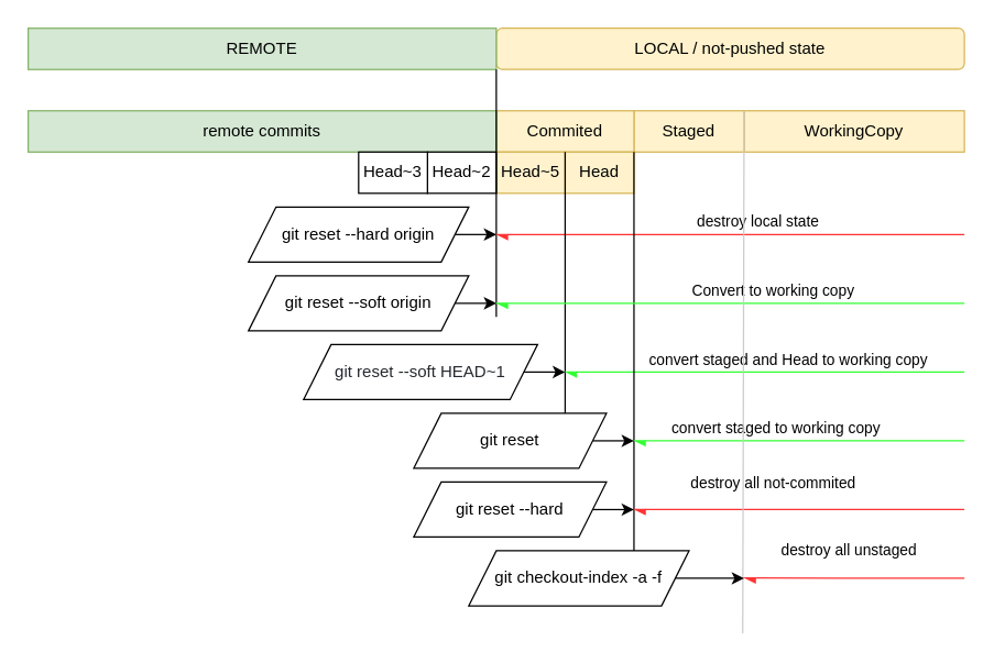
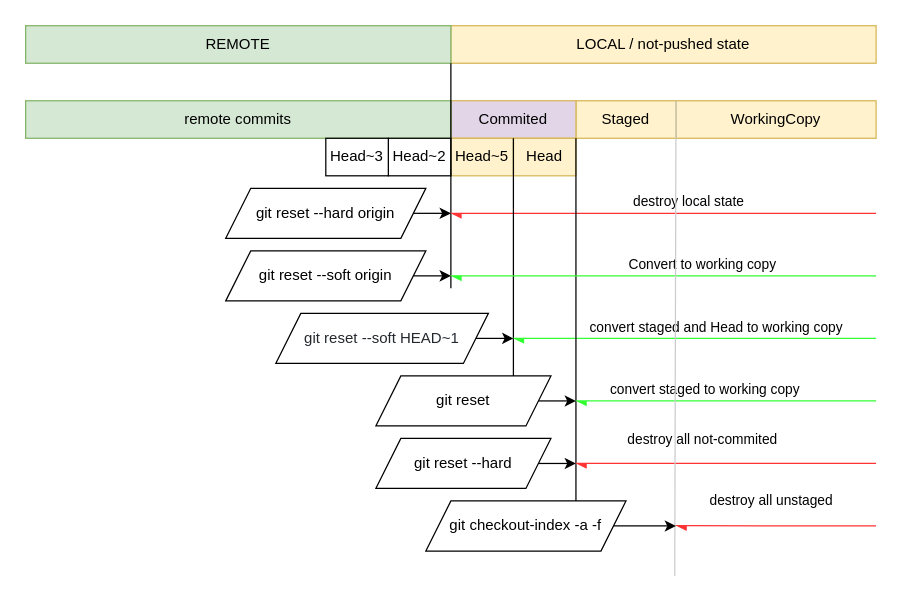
  <mxCell id="0" />
  <mxCell id="1" parent="0" />
  <mxCell id="2" value="WorkingCopy" style="rounded=0;whiteSpace=wrap;html=1;fillColor=#fff2cc;strokeColor=#d6b656;" vertex="1" parent="1"><mxGeometry x="540" y="80" width="160" height="30" as="geometry" /></mxCell>
  <mxCell id="3" value="Staged" style="rounded=0;whiteSpace=wrap;html=1;fillColor=#fff2cc;strokeColor=#d6b656;" vertex="1" parent="1"><mxGeometry x="460" y="80" width="80" height="30" as="geometry" /></mxCell>
- <mxCell id="4" value="Commited" style="rounded=0;whiteSpace=wrap;html=1;fillColor=#fff2cc;strokeColor=#d6b656;" vertex="1" parent="1"><mxGeometry x="360" y="80" width="100" height="30" as="geometry" /></mxCell>
+ <mxCell id="4" value="Commited" style="rounded=0;whiteSpace=wrap;html=1;fillColor=#e1d5e7;strokeColor=#d6b656;" vertex="1" parent="1"><mxGeometry x="360" y="80" width="100" height="30" as="geometry" /></mxCell>
  <mxCell id="5" value="remote commits" style="rounded=0;whiteSpace=wrap;html=1;fillColor=#d5e8d4;strokeColor=#82b366;" vertex="1" parent="1"><mxGeometry x="20" y="80" width="340" height="30" as="geometry" /></mxCell>
  <mxCell id="6" value="Head" style="rounded=0;whiteSpace=wrap;html=1;fillColor=#fff2cc;strokeColor=#d6b656;" vertex="1" parent="1"><mxGeometry x="410" y="110" width="50" height="30" as="geometry" /></mxCell>
- <mxCell id="7" value="LOCAL / not-pushed state" style="whiteSpace=wrap;html=1;fillColor=#fff2cc;strokeColor=#d6b656;rounded=1;" vertex="1" parent="1"><mxGeometry x="360" y="20" width="340" height="30" as="geometry" /></mxCell>
+ <mxCell id="7" value="LOCAL / not-pushed state" style="rounded=0;whiteSpace=wrap;html=1;fillColor=#fff2cc;strokeColor=#d6b656;" vertex="1" parent="1"><mxGeometry x="360" y="20" width="340" height="30" as="geometry" /></mxCell>
  <mxCell id="8" value="REMOTE" style="rounded=0;whiteSpace=wrap;html=1;fillColor=#d5e8d4;strokeColor=#82b366;" vertex="1" parent="1"><mxGeometry x="20" y="20" width="340" height="30" as="geometry" /></mxCell>
  <mxCell id="9" value="Head~5" style="rounded=0;whiteSpace=wrap;html=1;fillColor=#fff2cc;strokeColor=#d6b656;" vertex="1" parent="1"><mxGeometry x="360" y="110" width="50" height="30" as="geometry" /></mxCell>
  <mxCell id="10" value="Head~2" style="rounded=0;whiteSpace=wrap;html=1;" vertex="1" parent="1"><mxGeometry x="310" y="110" width="50" height="30" as="geometry" /></mxCell>
  <mxCell id="11" style="edgeStyle=orthogonalEdgeStyle;rounded=0;orthogonalLoop=1;jettySize=auto;html=1;" edge="1" parent="1" source="12"><mxGeometry relative="1" as="geometry"><mxPoint x="360" y="170" as="targetPoint" /></mxGeometry></mxCell>
  <mxCell id="12" value="git reset --hard origin" style="shape=parallelogram;perimeter=parallelogramPerimeter;whiteSpace=wrap;html=1;fixedSize=1;" vertex="1" parent="1"><mxGeometry x="180" y="150" width="160" height="40" as="geometry" /></mxCell>
  <mxCell id="13" value="" style="endArrow=none;html=1;rounded=0;entryX=1;entryY=1;entryDx=0;entryDy=0;" edge="1" parent="1" target="8"><mxGeometry width="50" height="50" relative="1" as="geometry"><mxPoint x="360" y="230" as="sourcePoint" /><mxPoint x="370" y="180" as="targetPoint" /></mxGeometry></mxCell>
  <mxCell id="14" value="Head~3" style="rounded=0;whiteSpace=wrap;html=1;" vertex="1" parent="1"><mxGeometry x="260" y="110" width="50" height="30" as="geometry" /></mxCell>
  <mxCell id="15" value="" style="endArrow=async;html=1;rounded=0;strokeColor=#FF3333;endFill=1;" edge="1" parent="1"><mxGeometry width="50" height="50" relative="1" as="geometry"><mxPoint x="700" y="170" as="sourcePoint" /><mxPoint x="360" y="170" as="targetPoint" /></mxGeometry></mxCell>
  <mxCell id="16" value="destroy local state" style="edgeLabel;html=1;align=center;verticalAlign=middle;resizable=0;points=[];labelBackgroundColor=#FFFFFF;labelBorderColor=none;" vertex="1" connectable="0" parent="15"><mxGeometry x="-0.104" y="2" relative="1" as="geometry"><mxPoint x="1" y="-12" as="offset" /></mxGeometry></mxCell>
  <mxCell id="17" value="" style="endArrow=none;html=1;rounded=0;strokeColor=#000000;entryX=1;entryY=0;entryDx=0;entryDy=0;" edge="1" parent="1" target="9"><mxGeometry width="50" height="50" relative="1" as="geometry"><mxPoint x="410" y="330" as="sourcePoint" /><mxPoint x="450" y="210" as="targetPoint" /></mxGeometry></mxCell>
  <mxCell id="18" style="edgeStyle=orthogonalEdgeStyle;rounded=0;orthogonalLoop=1;jettySize=auto;html=1;" edge="1" parent="1" source="26"><mxGeometry relative="1" as="geometry"><mxPoint x="410" y="270" as="targetPoint" /><mxPoint x="290" y="270" as="sourcePoint" /></mxGeometry></mxCell>
  <mxCell id="19" value="" style="endArrow=async;html=1;rounded=0;strokeColor=#33FF33;endFill=1;" edge="1" parent="1"><mxGeometry width="50" height="50" relative="1" as="geometry"><mxPoint x="700" y="270" as="sourcePoint" /><mxPoint x="410" y="270" as="targetPoint" /></mxGeometry></mxCell>
  <mxCell id="20" value="convert staged and Head to working copy" style="edgeLabel;html=1;align=center;verticalAlign=middle;resizable=0;points=[];labelBackgroundColor=#FFFFFF;labelBorderColor=none;" vertex="1" connectable="0" parent="19"><mxGeometry x="-0.104" y="2" relative="1" as="geometry"><mxPoint x="1" y="-12" as="offset" /></mxGeometry></mxCell>
  <mxCell id="21" value="" style="endArrow=none;html=1;rounded=0;" edge="1" parent="1"><mxGeometry width="50" height="50" relative="1" as="geometry"><mxPoint x="460" y="400" as="sourcePoint" /><mxPoint x="460" y="110" as="targetPoint" /></mxGeometry></mxCell>
  <mxCell id="22" value="" style="endArrow=async;html=1;rounded=0;strokeColor=#33FF33;endFill=1;" edge="1" parent="1"><mxGeometry width="50" height="50" relative="1" as="geometry"><mxPoint x="700" y="320" as="sourcePoint" /><mxPoint x="460" y="320" as="targetPoint" /></mxGeometry></mxCell>
  <mxCell id="23" value="convert staged to working copy" style="edgeLabel;html=1;align=center;verticalAlign=middle;resizable=0;points=[];labelBackgroundColor=#FFFFFF;labelBorderColor=none;" vertex="1" connectable="0" parent="22"><mxGeometry x="-0.104" y="2" relative="1" as="geometry"><mxPoint x="-30" y="-12" as="offset" /></mxGeometry></mxCell>
  <mxCell id="24" style="edgeStyle=orthogonalEdgeStyle;rounded=0;orthogonalLoop=1;jettySize=auto;html=1;exitX=1;exitY=0.5;exitDx=0;exitDy=0;" edge="1" parent="1" source="25"><mxGeometry relative="1" as="geometry"><mxPoint x="460" y="320" as="targetPoint" /><mxPoint x="350" y="320" as="sourcePoint" /></mxGeometry></mxCell>
  <mxCell id="25" value="git reset" style="shape=parallelogram;perimeter=parallelogramPerimeter;whiteSpace=wrap;html=1;fixedSize=1;" vertex="1" parent="1"><mxGeometry x="300" y="300" width="140" height="40" as="geometry" /></mxCell>
  <mxCell id="26" value="&lt;span style=&quot;color: rgb(36, 41, 47); text-align: start; background-color: rgb(255, 255, 255);&quot;&gt;git reset --soft HEAD~1&lt;/span&gt;" style="shape=parallelogram;perimeter=parallelogramPerimeter;whiteSpace=wrap;html=1;fixedSize=1;" vertex="1" parent="1"><mxGeometry x="220" y="250" width="170" height="40" as="geometry" /></mxCell>
  <mxCell id="27" style="edgeStyle=orthogonalEdgeStyle;rounded=0;orthogonalLoop=1;jettySize=auto;html=1;" edge="1" parent="1" source="28"><mxGeometry relative="1" as="geometry"><mxPoint x="360" y="220" as="targetPoint" /></mxGeometry></mxCell>
  <mxCell id="28" value="git reset --soft origin" style="shape=parallelogram;perimeter=parallelogramPerimeter;whiteSpace=wrap;html=1;fixedSize=1;" vertex="1" parent="1"><mxGeometry x="180" y="200" width="160" height="40" as="geometry" /></mxCell>
  <mxCell id="29" value="" style="endArrow=async;html=1;rounded=0;strokeColor=#33FF33;endFill=1;" edge="1" parent="1"><mxGeometry width="50" height="50" relative="1" as="geometry"><mxPoint x="700" y="220" as="sourcePoint" /><mxPoint x="360" y="220" as="targetPoint" /></mxGeometry></mxCell>
  <mxCell id="30" value="Convert to working copy" style="edgeLabel;html=1;align=center;verticalAlign=middle;resizable=0;points=[];labelBackgroundColor=#FFFFFF;labelBorderColor=none;" vertex="1" connectable="0" parent="29"><mxGeometry x="-0.104" y="2" relative="1" as="geometry"><mxPoint x="12" y="-12" as="offset" /></mxGeometry></mxCell>
  <mxCell id="31" style="edgeStyle=orthogonalEdgeStyle;rounded=0;orthogonalLoop=1;jettySize=auto;html=1;" edge="1" parent="1" source="32"><mxGeometry relative="1" as="geometry"><mxPoint x="460" y="370" as="targetPoint" /></mxGeometry></mxCell>
  <mxCell id="32" value="git reset --hard" style="shape=parallelogram;perimeter=parallelogramPerimeter;whiteSpace=wrap;html=1;fixedSize=1;" vertex="1" parent="1"><mxGeometry x="300" y="350" width="140" height="40" as="geometry" /></mxCell>
  <mxCell id="33" value="" style="endArrow=async;html=1;rounded=0;strokeColor=#FF3333;endFill=1;" edge="1" parent="1"><mxGeometry width="50" height="50" relative="1" as="geometry"><mxPoint x="700" y="370" as="sourcePoint" /><mxPoint x="460" y="370" as="targetPoint" /></mxGeometry></mxCell>
  <mxCell id="34" value="destroy all not-commited" style="edgeLabel;html=1;align=center;verticalAlign=middle;resizable=0;points=[];labelBackgroundColor=#FFFFFF;labelBorderColor=none;" vertex="1" connectable="0" parent="33"><mxGeometry x="-0.104" y="2" relative="1" as="geometry"><mxPoint x="-32" y="-22" as="offset" /></mxGeometry></mxCell>
  <mxCell id="35" value="" style="endArrow=none;html=1;rounded=0;strokeColor=#CCCCCC;entryX=1;entryY=0;entryDx=0;entryDy=0;" edge="1" parent="1" target="3"><mxGeometry width="50" height="50" relative="1" as="geometry"><mxPoint x="539" y="460" as="sourcePoint" /><mxPoint x="539.31" y="110" as="targetPoint" /></mxGeometry></mxCell>
  <mxCell id="36" value="" style="endArrow=async;html=1;rounded=0;strokeColor=#FF3333;endFill=1;" edge="1" parent="1"><mxGeometry width="50" height="50" relative="1" as="geometry"><mxPoint x="700" y="420" as="sourcePoint" /><mxPoint x="540" y="419.66" as="targetPoint" /></mxGeometry></mxCell>
  <mxCell id="37" value="destroy all unstaged" style="edgeLabel;html=1;align=center;verticalAlign=middle;resizable=0;points=[];" vertex="1" connectable="0" parent="36"><mxGeometry x="-0.104" y="2" relative="1" as="geometry"><mxPoint x="-12" y="-22" as="offset" /></mxGeometry></mxCell>
  <mxCell id="38" style="edgeStyle=orthogonalEdgeStyle;rounded=0;orthogonalLoop=1;jettySize=auto;html=1;fontFamily=Helvetica;endArrow=classic;endFill=1;strokeColor=#000000;" edge="1" parent="1" source="39"><mxGeometry relative="1" as="geometry"><mxPoint x="540" y="420" as="targetPoint" /></mxGeometry></mxCell>
  <mxCell id="39" value="&lt;pre style=&quot;color: var(--highlight-color); font-size: var(--fs-body1); text-align: left; background-color: var(--highlight-bg); margin-top: 0px; margin-bottom: 0px; padding: var(--su12); border: 0px; font-variant-numeric: inherit; font-variant-east-asian: inherit; font-stretch: inherit; line-height: var(--lh-md); font-family: var(--ff-mono); vertical-align: baseline; box-sizing: inherit; width: auto; max-height: 600px; overflow: auto; border-radius: var(--br-md); overflow-wrap: normal;&quot;&gt;&lt;code style=&quot;margin: 0px; padding: 0px; border: 0px; font-style: inherit; font-variant: inherit; font-weight: inherit; font-stretch: inherit; line-height: inherit; font-family: var(--ff-mono); font-size: var(--fs-body1); vertical-align: baseline; box-sizing: inherit; background-color: transparent; color: var(--black-800); border-radius: 0px;&quot;&gt;git checkout-index -a -f&lt;/code&gt;&lt;/pre&gt;" style="shape=parallelogram;perimeter=parallelogramPerimeter;whiteSpace=wrap;html=1;fixedSize=1;" vertex="1" parent="1"><mxGeometry x="340" y="400" width="160" height="40" as="geometry" /></mxCell>
